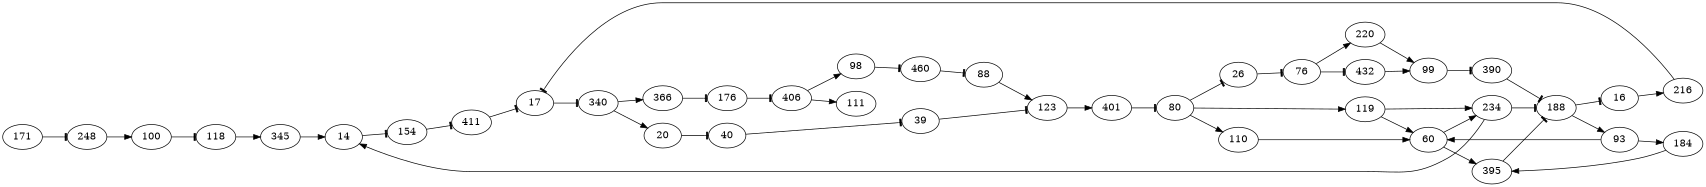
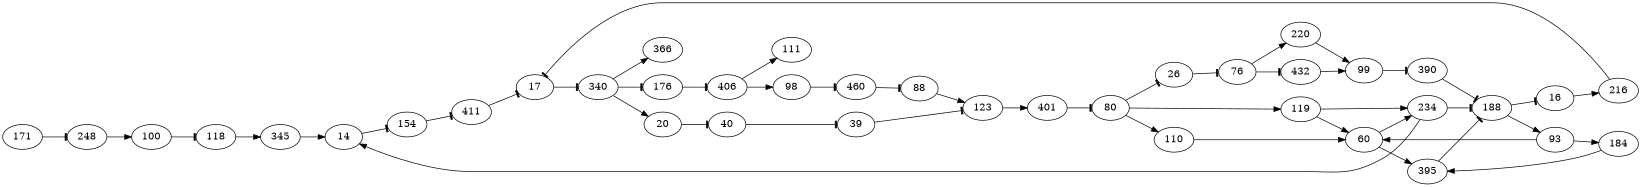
  digraph {
    fontname="DejaVu Serif"
    rankdir=LR
    node [fontname="DejaVu Serif"]
    edge [fontname="DejaVu Serif"]
    248 [height=0.5 width=0.75]
    100 [height=0.5 width=0.75]
    118 [height=0.5 width=0.75]
    345 [height=0.5 width=0.75]
    39 [height=0.5 width=0.75]
    123 [height=0.5 width=0.75]
    401 [height=0.5 width=0.75]
    80 [height=0.5 width=0.75]
    390 [height=0.5 width=0.75]
    188 [height=0.5 width=0.75]
    93 [height=0.5 width=0.75]
    16 [height=0.5 width=0.75]
    60 [height=0.5 width=0.75]
    184 [height=0.5 width=0.75]
    216 [height=0.5 width=0.75]
    17 [height=0.5 width=0.75]
    340 [height=0.5 width=0.75]
    20 [height=0.5 width=0.75]
    366 [height=0.5 width=0.75]
    40 [height=0.5 width=0.75]
    176 [height=0.5 width=0.75]
    98 [height=0.5 width=0.75]
    460 [height=0.5 width=0.75]
    88 [height=0.5 width=0.75]
    99 [height=0.5 width=0.75]
    154 [height=0.5 width=0.75]
    411 [height=0.5 width=0.75]
    406 [height=0.5 width=0.75]
    111 [height=0.5 width=0.75]
    14 [height=0.5 width=0.75]
    395 [height=0.5 width=0.75]
    234 [height=0.5 width=0.75]
    119 [height=0.5 width=0.75]
    110 [height=0.5 width=0.75]
    26 [height=0.5 width=0.75]
    76 [height=0.5 width=0.75]
    171 [height=0.5 width=0.75]
    220 [height=0.5 width=0.75]
    432 [height=0.5 width=0.75]
    248 -> 100
    100 -> 118 [arrowhead=tee]
    118 -> 345
    345 -> 14
    39 -> 123 [arrowhead=tee]
    123 -> 401
    401 -> 80 [arrowhead=tee]
    80 -> 119
    80 -> 110
    80 -> 26 [arrowhead=tee]
    390 -> 188 [arrowhead=tee]
    188 -> 93
    188 -> 16 [arrowhead=tee]
    93 -> 60
    93 -> 184
    16 -> 216
    60 -> 395
    60 -> 234
    184 -> 395
    216 -> 17 [arrowhead=tee]
    17 -> 340 [arrowhead=tee]
    340 -> 20
    340 -> 366
    20 -> 40 [arrowhead=tee]
-   366 -> 176 [arrowhead=tee]
+   340 -> 176 [arrowhead=tee]
    40 -> 39 [arrowhead=tee]
    176 -> 406 [arrowhead=tee]
    98 -> 460 [arrowhead=tee]
    460 -> 88 [arrowhead=tee]
    88 -> 123
    99 -> 390 [arrowhead=tee]
    154 -> 411 [arrowhead=tee]
    411 -> 17 [arrowhead=tee]
    406 -> 98
    406 -> 111
    14 -> 154 [arrowhead=tee]
    395 -> 188 [arrowhead=tee]
    234 -> 188 [arrowhead=tee]
    234 -> 14
    119 -> 60
    119 -> 234
    110 -> 60
    26 -> 76 [arrowhead=tee]
    76 -> 220
    76 -> 432 [arrowhead=tee]
    171 -> 248 [arrowhead=tee]
    220 -> 99
    432 -> 99
  }
